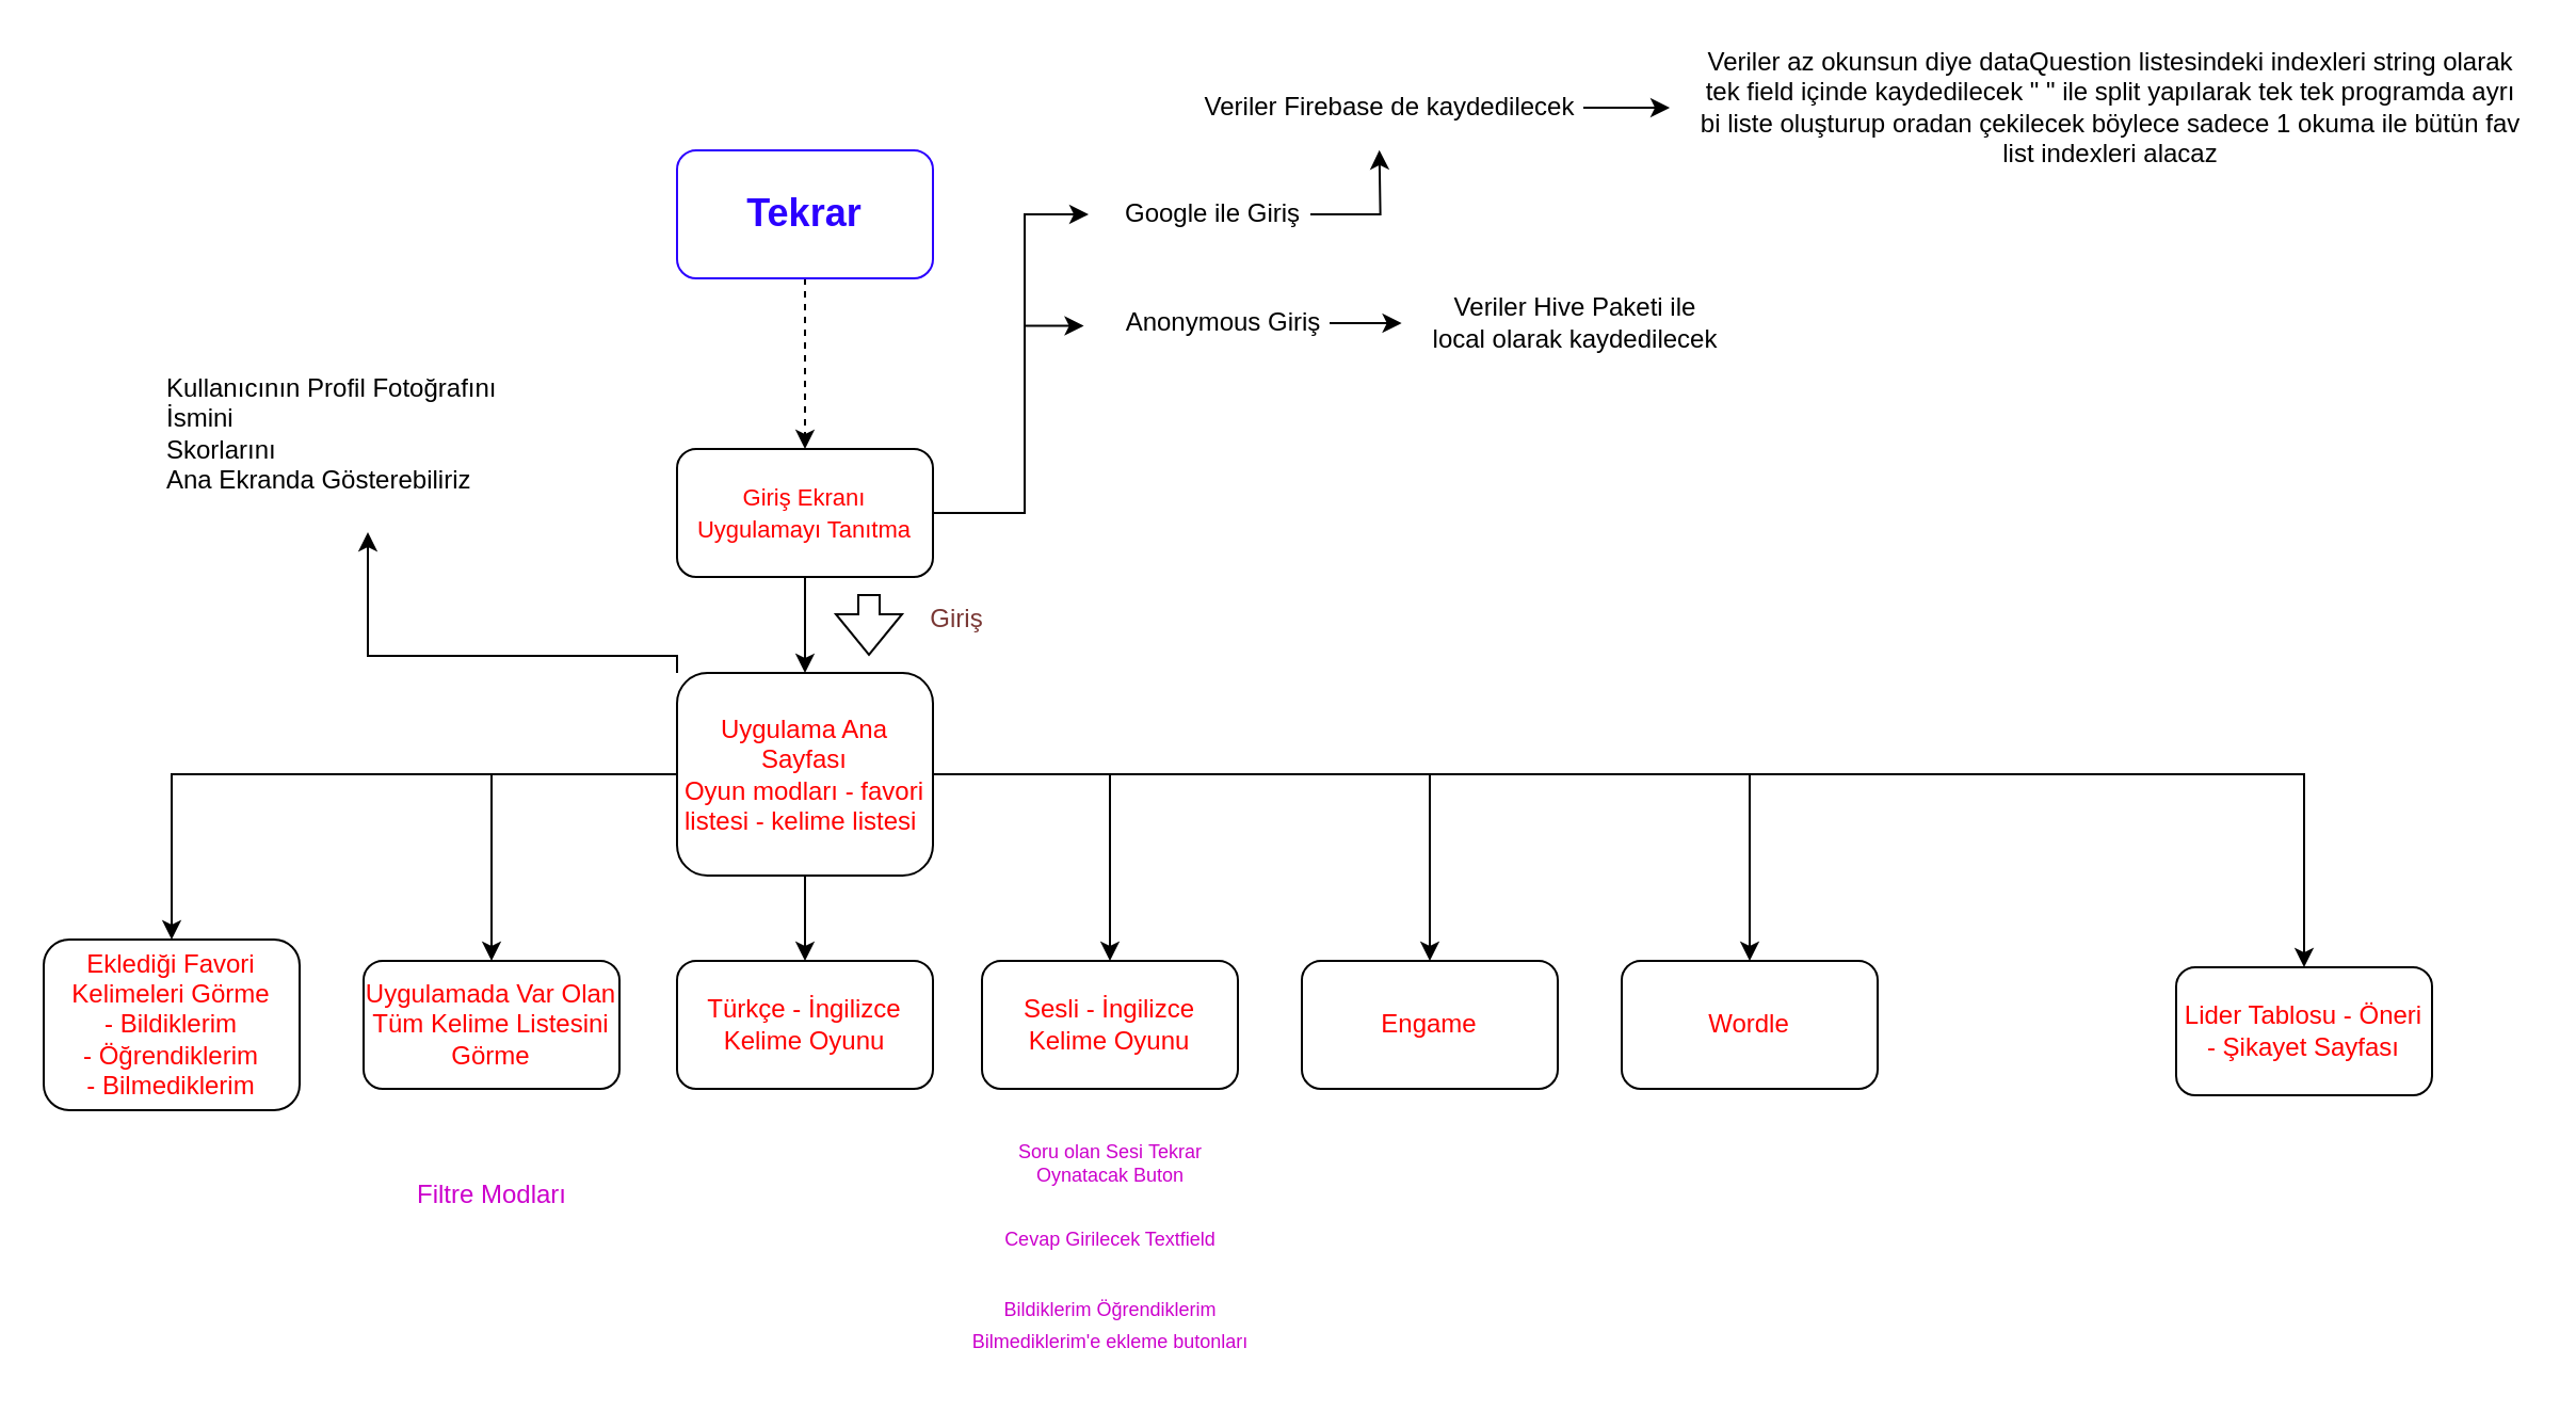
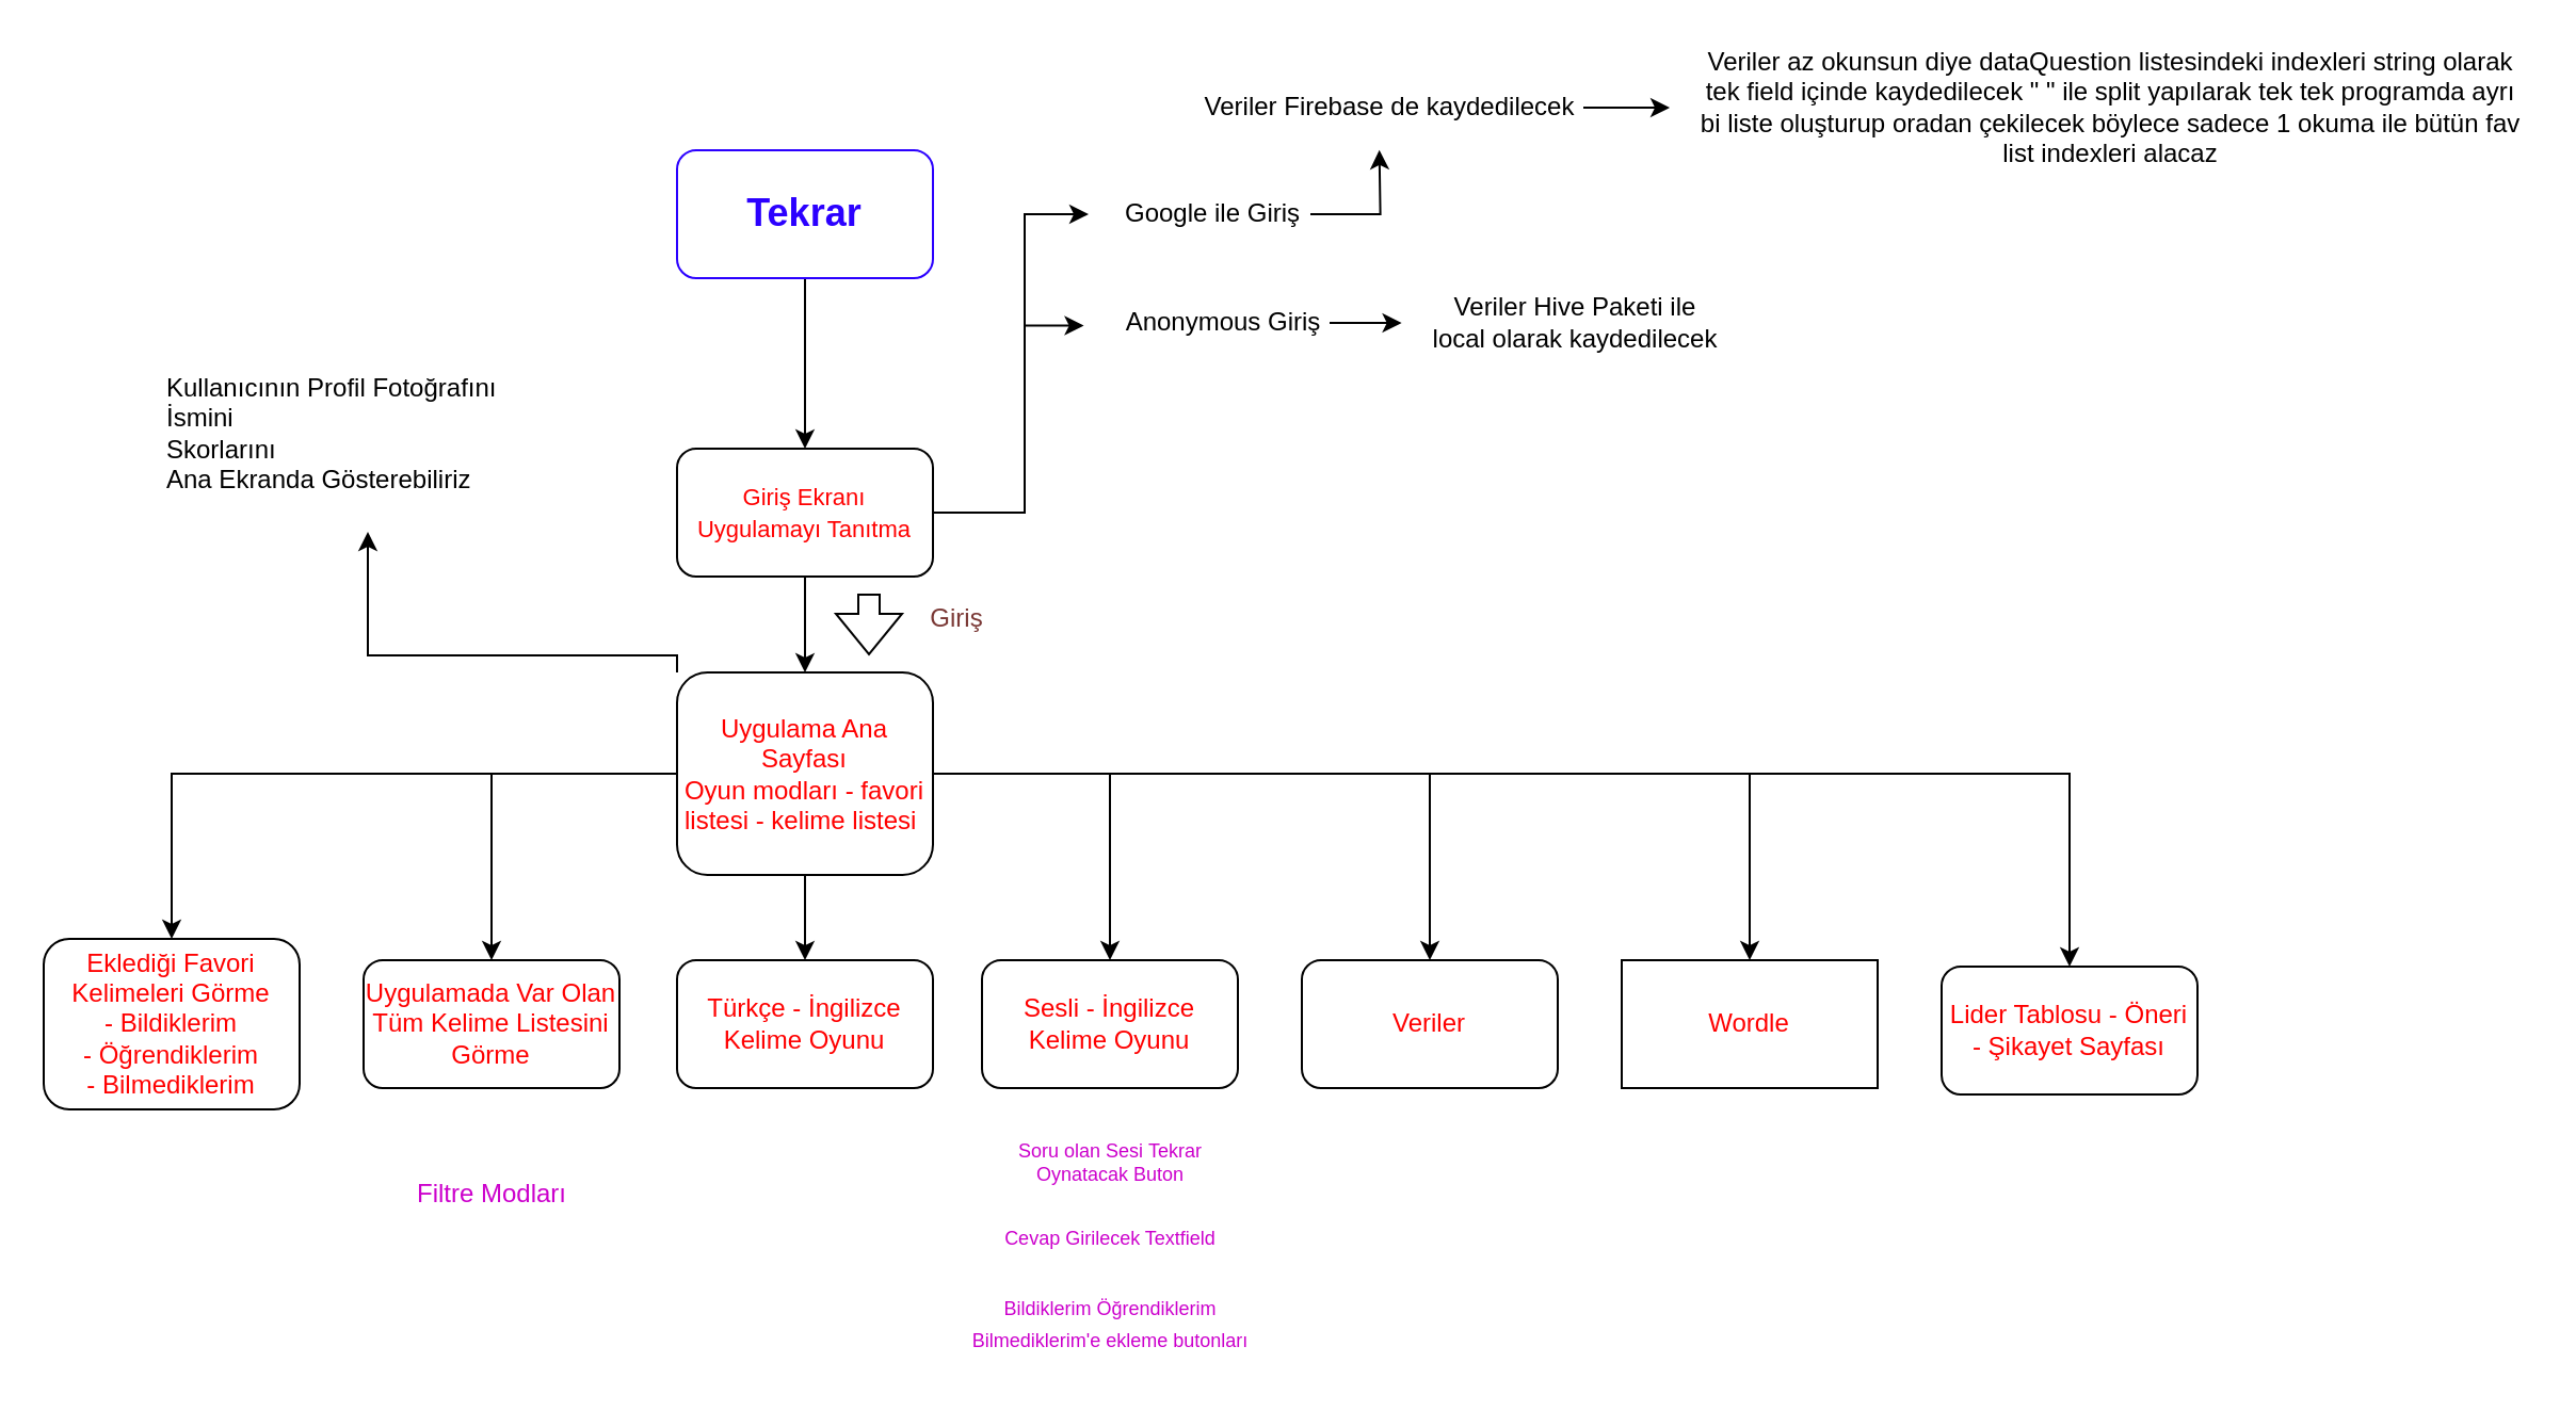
  <mxCell id="0" />
  <mxCell id="1" parent="0" />
- <mxCell id="2" value="" style="edgeStyle=orthogonalEdgeStyle;rounded=0;orthogonalLoop=1;jettySize=auto;html=1;fontColor=#2B00FF;dashed=1;" parent="1" source="3" target="7" edge="1"><mxGeometry relative="1" as="geometry" /></mxCell>
+ <mxCell id="2" value="" style="edgeStyle=orthogonalEdgeStyle;rounded=0;orthogonalLoop=1;jettySize=auto;html=1;fontColor=#2B00FF;" parent="1" source="3" target="7" edge="1"><mxGeometry relative="1" as="geometry" /></mxCell>
  <mxCell id="3" value="&lt;h2 style=&quot;line-height: 1.4;&quot;&gt;&lt;font color=&quot;#2b00ff&quot;&gt;Tekrar&lt;/font&gt;&lt;/h2&gt;" style="rounded=1;whiteSpace=wrap;html=1;strokeColor=#2B00FF;" parent="1" vertex="1"><mxGeometry x="317" y="70" width="120" height="60" as="geometry" /></mxCell>
  <mxCell id="4" value="" style="edgeStyle=orthogonalEdgeStyle;rounded=0;orthogonalLoop=1;jettySize=auto;html=1;fontSize=11;fontColor=#FF0000;" parent="1" source="7" target="16" edge="1"><mxGeometry relative="1" as="geometry" /></mxCell>
  <mxCell id="5" style="edgeStyle=orthogonalEdgeStyle;rounded=0;orthogonalLoop=1;jettySize=auto;html=1;" parent="1" source="7" edge="1"><mxGeometry relative="1" as="geometry"><mxPoint x="510" y="100" as="targetPoint" /><Array as="points"><mxPoint x="480" y="240" /><mxPoint x="480" y="100" /></Array></mxGeometry></mxCell>
  <mxCell id="6" style="edgeStyle=orthogonalEdgeStyle;rounded=0;orthogonalLoop=1;jettySize=auto;html=1;" parent="1" source="7" edge="1"><mxGeometry relative="1" as="geometry"><mxPoint x="507.762" y="152.286" as="targetPoint" /><Array as="points"><mxPoint x="480" y="240" /><mxPoint x="480" y="152" /></Array></mxGeometry></mxCell>
  <mxCell id="7" value="&lt;p style=&quot;line-height: 1.2;&quot;&gt;&lt;font color=&quot;#ff0000&quot; style=&quot;font-size: 11px;&quot;&gt;Giriş Ekranı Uygulamayı Tanıtma&lt;/font&gt;&lt;/p&gt;" style="whiteSpace=wrap;html=1;strokeColor=#000000;rounded=1;" parent="1" vertex="1"><mxGeometry x="317" y="210" width="120" height="60" as="geometry" /></mxCell>
  <mxCell id="8" value="" style="edgeStyle=orthogonalEdgeStyle;rounded=0;orthogonalLoop=1;jettySize=auto;html=1;fontSize=11;fontColor=#FF0000;" parent="1" source="16" target="17" edge="1"><mxGeometry relative="1" as="geometry" /></mxCell>
  <mxCell id="9" value="" style="edgeStyle=orthogonalEdgeStyle;rounded=0;orthogonalLoop=1;jettySize=auto;html=1;fontSize=8;fontColor=#FF0000;" parent="1" source="16" target="18" edge="1"><mxGeometry relative="1" as="geometry" /></mxCell>
  <mxCell id="10" value="" style="edgeStyle=orthogonalEdgeStyle;rounded=0;orthogonalLoop=1;jettySize=auto;html=1;fontSize=8;fontColor=#FF0000;" parent="1" source="16" target="19" edge="1"><mxGeometry relative="1" as="geometry" /></mxCell>
  <mxCell id="11" value="" style="edgeStyle=orthogonalEdgeStyle;rounded=0;orthogonalLoop=1;jettySize=auto;html=1;fontSize=8;fontColor=#FF0000;" parent="1" source="16" target="20" edge="1"><mxGeometry relative="1" as="geometry" /></mxCell>
  <mxCell id="12" value="" style="edgeStyle=orthogonalEdgeStyle;rounded=0;orthogonalLoop=1;jettySize=auto;html=1;fontSize=8;fontColor=#FF0000;" parent="1" source="16" target="21" edge="1"><mxGeometry relative="1" as="geometry" /></mxCell>
  <mxCell id="13" style="edgeStyle=orthogonalEdgeStyle;rounded=0;orthogonalLoop=1;jettySize=auto;html=1;" parent="1" source="16" target="28" edge="1"><mxGeometry relative="1" as="geometry" /></mxCell>
  <mxCell id="14" style="edgeStyle=orthogonalEdgeStyle;rounded=0;orthogonalLoop=1;jettySize=auto;html=1;" edge="1" parent="1" source="16" target="37"><mxGeometry relative="1" as="geometry" /></mxCell>
  <mxCell id="15" style="edgeStyle=orthogonalEdgeStyle;rounded=0;orthogonalLoop=1;jettySize=auto;html=1;exitX=0;exitY=0;exitDx=0;exitDy=0;" edge="1" parent="1" source="16"><mxGeometry relative="1" as="geometry"><mxPoint x="172" y="249" as="targetPoint" /><Array as="points"><mxPoint x="317" y="307" /><mxPoint x="172" y="307" /><mxPoint x="172" y="263" /></Array></mxGeometry></mxCell>
  <mxCell id="16" value="&lt;font color=&quot;#ff0000&quot;&gt;Uygulama Ana Sayfası&lt;br&gt;Oyun modları - favori listesi - kelime listesi&amp;nbsp;&lt;br&gt;&lt;/font&gt;" style="whiteSpace=wrap;html=1;strokeColor=#000000;rounded=1;" parent="1" vertex="1"><mxGeometry x="317" y="315" width="120" height="95" as="geometry" /></mxCell>
  <mxCell id="17" value="&lt;font color=&quot;#ff0000&quot;&gt;Eklediği Favori Kelimeleri Görme&lt;br&gt;- Bildiklerim&lt;br&gt;- Öğrendiklerim&lt;br&gt;- Bilmediklerim&lt;/font&gt;" style="whiteSpace=wrap;html=1;strokeColor=#000000;rounded=1;" parent="1" vertex="1"><mxGeometry x="20" y="440" width="120" height="80" as="geometry" /></mxCell>
  <mxCell id="18" value="&lt;font color=&quot;#ff0000&quot;&gt;Uygulamada Var Olan Tüm Kelime Listesini Görme&lt;/font&gt;" style="whiteSpace=wrap;html=1;strokeColor=#000000;rounded=1;" parent="1" vertex="1"><mxGeometry x="170" y="450" width="120" height="60" as="geometry" /></mxCell>
  <mxCell id="19" value="&lt;font color=&quot;#ff0000&quot;&gt;Türkçe - İngilizce Kelime Oyunu&lt;/font&gt;" style="whiteSpace=wrap;html=1;strokeColor=#000000;rounded=1;" parent="1" vertex="1"><mxGeometry x="317" y="450" width="120" height="60" as="geometry" /></mxCell>
  <mxCell id="20" value="&lt;font color=&quot;#ff0000&quot;&gt;Sesli - İngilizce&lt;br&gt;Kelime Oyunu&lt;/font&gt;" style="whiteSpace=wrap;html=1;strokeColor=#000000;rounded=1;" parent="1" vertex="1"><mxGeometry x="460" y="450" width="120" height="60" as="geometry" /></mxCell>
- <mxCell id="21" value="&lt;font color=&quot;#ff0000&quot;&gt;Lider Tablosu - Öneri - Şikayet Sayfası&lt;/font&gt;" style="whiteSpace=wrap;html=1;strokeColor=#000000;rounded=1;" parent="1" vertex="1"><mxGeometry x="1020" y="453" width="120" height="60" as="geometry" /></mxCell>
+ <mxCell id="21" value="&lt;font color=&quot;#ff0000&quot;&gt;Lider Tablosu - Öneri - Şikayet Sayfası&lt;/font&gt;" style="whiteSpace=wrap;html=1;strokeColor=#000000;rounded=1;" parent="1" vertex="1"><mxGeometry x="910" y="453" width="120" height="60" as="geometry" /></mxCell>
  <mxCell id="22" value="&lt;font color=&quot;#cc00cc&quot;&gt;Filtre Modları&lt;/font&gt;" style="text;html=1;align=center;verticalAlign=middle;resizable=0;points=[];autosize=1;strokeColor=none;fillColor=none;" parent="1" vertex="1"><mxGeometry x="185" y="550" width="90" height="20" as="geometry" /></mxCell>
  <mxCell id="23" value="" style="shape=flexArrow;endArrow=classic;html=1;rounded=0;" parent="1" edge="1"><mxGeometry width="50" height="50" relative="1" as="geometry"><mxPoint x="407" y="278" as="sourcePoint" /><mxPoint x="407" y="307" as="targetPoint" /></mxGeometry></mxCell>
  <mxCell id="24" value="&lt;font color=&quot;#7a3835&quot;&gt;Giriş&lt;/font&gt;" style="text;html=1;align=center;verticalAlign=middle;resizable=0;points=[];autosize=1;strokeColor=none;fillColor=none;" parent="1" vertex="1"><mxGeometry x="430" y="281" width="35" height="18" as="geometry" /></mxCell>
  <mxCell id="25" value="&lt;div style=&quot;font-size: 9px;&quot;&gt;&lt;span style=&quot;color: rgb(204, 0, 204); background-color: initial;&quot;&gt;&lt;font style=&quot;font-size: 9px;&quot;&gt;Soru olan Sesi&amp;nbsp;&lt;/font&gt;&lt;/span&gt;&lt;span style=&quot;background-color: initial; color: rgb(204, 0, 204);&quot;&gt;Tekrar&lt;/span&gt;&lt;/div&gt;&lt;div style=&quot;font-size: 9px;&quot;&gt;&lt;span style=&quot;background-color: initial; color: rgb(204, 0, 204);&quot;&gt;Oynatacak&amp;nbsp;&lt;/span&gt;&lt;span style=&quot;background-color: initial; color: rgb(204, 0, 204);&quot;&gt;Buton&lt;/span&gt;&lt;/div&gt;" style="text;html=1;align=center;verticalAlign=middle;resizable=0;points=[];autosize=1;strokeColor=none;fillColor=none;" parent="1" vertex="1"><mxGeometry x="470" y="530" width="100" height="30" as="geometry" /></mxCell>
  <mxCell id="26" value="&lt;font style=&quot;font-size: 9px;&quot; color=&quot;#cc00cc&quot;&gt;Cevap Girilecek Textfield&lt;br&gt;&lt;/font&gt;" style="text;html=1;align=center;verticalAlign=middle;resizable=0;points=[];autosize=1;strokeColor=none;fillColor=none;" parent="1" vertex="1"><mxGeometry x="465" y="570" width="110" height="20" as="geometry" /></mxCell>
  <mxCell id="27" value="&lt;font style=&quot;font-size: 9px;&quot; color=&quot;#cc00cc&quot;&gt;Bildiklerim Öğrendiklerim&lt;br&gt;Bilmediklerim'e ekleme butonları&lt;br&gt;&lt;/font&gt;" style="text;html=1;align=center;verticalAlign=middle;resizable=0;points=[];autosize=1;strokeColor=none;fillColor=none;" parent="1" vertex="1"><mxGeometry x="450" y="600" width="140" height="40" as="geometry" /></mxCell>
- <mxCell id="28" value="&lt;font color=&quot;#ff0000&quot;&gt;Engame&lt;/font&gt;" style="whiteSpace=wrap;html=1;strokeColor=#000000;rounded=1;" parent="1" vertex="1"><mxGeometry x="610" y="450" width="120" height="60" as="geometry" /></mxCell>
+ <mxCell id="28" value="&lt;font color=&quot;#ff0000&quot;&gt;Veriler&lt;/font&gt;" style="whiteSpace=wrap;html=1;strokeColor=#000000;rounded=1;" parent="1" vertex="1"><mxGeometry x="610" y="450" width="120" height="60" as="geometry" /></mxCell>
  <mxCell id="29" style="edgeStyle=orthogonalEdgeStyle;rounded=0;orthogonalLoop=1;jettySize=auto;html=1;" parent="1" source="30" edge="1"><mxGeometry relative="1" as="geometry"><mxPoint x="646.333" y="69.905" as="targetPoint" /></mxGeometry></mxCell>
  <mxCell id="30" value="Google ile Giriş" style="text;html=1;align=center;verticalAlign=middle;resizable=0;points=[];autosize=1;strokeColor=none;fillColor=none;" parent="1" vertex="1"><mxGeometry x="522" y="91" width="92" height="18" as="geometry" /></mxCell>
  <mxCell id="31" style="edgeStyle=orthogonalEdgeStyle;rounded=0;orthogonalLoop=1;jettySize=auto;html=1;" parent="1" source="32" edge="1"><mxGeometry relative="1" as="geometry"><mxPoint x="782.524" y="50" as="targetPoint" /></mxGeometry></mxCell>
  <mxCell id="32" value="Veriler Firebase de kaydedilecek" style="text;html=1;align=center;verticalAlign=middle;resizable=0;points=[];autosize=1;strokeColor=none;fillColor=none;" parent="1" vertex="1"><mxGeometry x="559" y="41" width="183" height="18" as="geometry" /></mxCell>
  <mxCell id="33" style="edgeStyle=orthogonalEdgeStyle;rounded=0;orthogonalLoop=1;jettySize=auto;html=1;" parent="1" source="34" edge="1"><mxGeometry relative="1" as="geometry"><mxPoint x="656.81" y="151" as="targetPoint" /></mxGeometry></mxCell>
  <mxCell id="34" value="Anonymous Giriş" style="text;html=1;align=center;verticalAlign=middle;resizable=0;points=[];autosize=1;strokeColor=none;fillColor=none;" parent="1" vertex="1"><mxGeometry x="522" y="142" width="101" height="18" as="geometry" /></mxCell>
  <mxCell id="35" value="Veriler Hive Paketi ile&lt;br&gt;local olarak kaydedilecek" style="text;html=1;align=center;verticalAlign=middle;resizable=0;points=[];autosize=1;strokeColor=none;fillColor=none;" parent="1" vertex="1"><mxGeometry x="666" y="135" width="143" height="32" as="geometry" /></mxCell>
  <mxCell id="36" value="Veriler az okunsun diye dataQuestion listesindeki indexleri string olarak &lt;br&gt;tek field içinde kaydedilecek &quot; &quot; ile split yapılarak tek tek programda ayrı&lt;br&gt;bi liste oluşturup oradan çekilecek böylece sadece 1 okuma ile bütün fav&lt;br&gt;list indexleri alacaz" style="text;html=1;align=center;verticalAlign=middle;resizable=0;points=[];autosize=1;strokeColor=none;fillColor=none;" parent="1" vertex="1"><mxGeometry x="792" y="20" width="394" height="60" as="geometry" /></mxCell>
- <mxCell id="37" value="&lt;font color=&quot;#ff0000&quot;&gt;Wordle&lt;/font&gt;" style="whiteSpace=wrap;html=1;strokeColor=#000000;rounded=1;" vertex="1" parent="1"><mxGeometry x="760" y="450" width="120" height="60" as="geometry" /></mxCell>
+ <mxCell id="37" value="&lt;font color=&quot;#ff0000&quot;&gt;Wordle&lt;/font&gt;" style="whiteSpace=wrap;html=1;strokeColor=#000000;rounded=0;" vertex="1" parent="1"><mxGeometry x="760" y="450" width="120" height="60" as="geometry" /></mxCell>
  <mxCell id="38" value="Kullanıcının Profil Fotoğrafını&lt;br&gt;İsmini&lt;br&gt;Skorlarını&lt;br&gt;Ana Ekranda Gösterebiliriz" style="text;html=1;align=left;verticalAlign=middle;resizable=0;points=[];autosize=1;strokeColor=none;fillColor=none;" vertex="1" parent="1"><mxGeometry x="76" y="173" width="165" height="60" as="geometry" /></mxCell>
